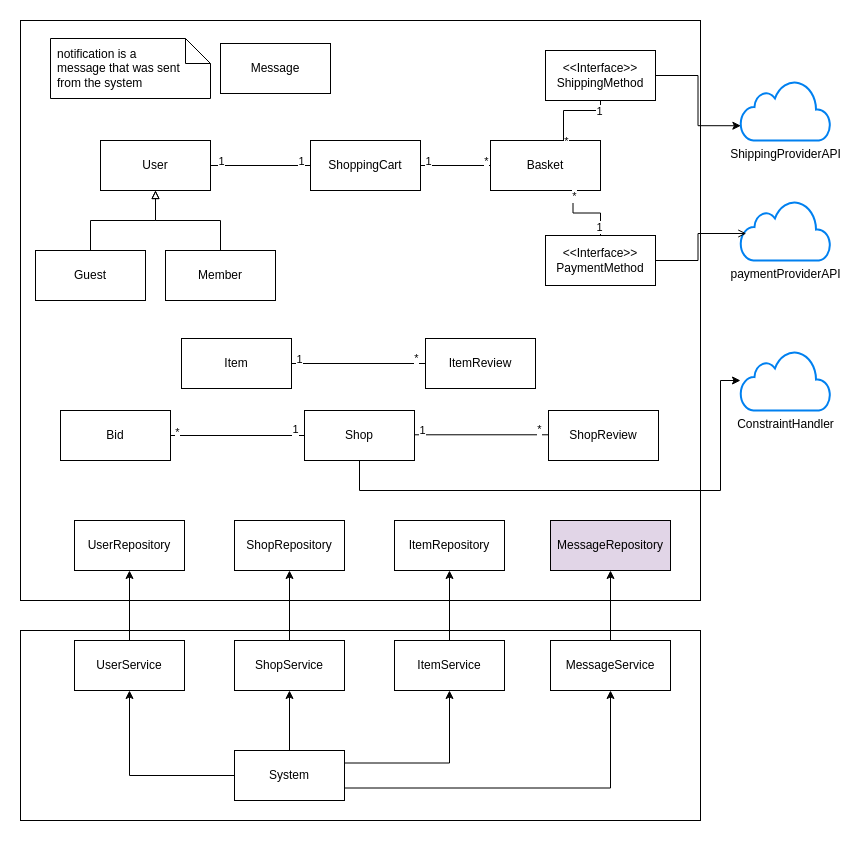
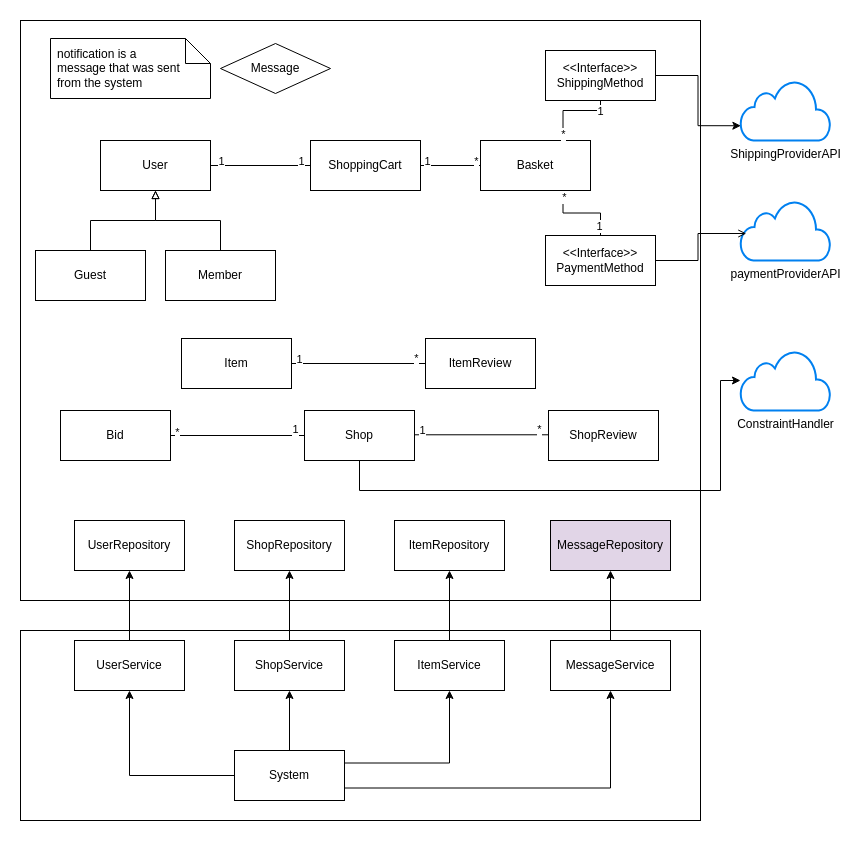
  <mxCell id="0" />
  <mxCell id="1" parent="0" />
  <mxCell id="2" value="" style="rounded=0;whiteSpace=wrap;html=1;" vertex="1" parent="1"><mxGeometry x="20" y="630" width="680" height="190" as="geometry" /></mxCell>
  <mxCell id="3" value="" style="rounded=0;whiteSpace=wrap;html=1;" vertex="1" parent="1"><mxGeometry x="20" y="20" width="680" height="580" as="geometry" /></mxCell>
  <mxCell id="4" value="User" style="html=1;whiteSpace=wrap;" vertex="1" parent="1"><mxGeometry x="100" y="140" width="110" height="50" as="geometry" /></mxCell>
  <mxCell id="5" style="edgeStyle=orthogonalEdgeStyle;rounded=0;orthogonalLoop=1;jettySize=auto;html=1;entryX=0.5;entryY=1;entryDx=0;entryDy=0;endArrow=block;endFill=0;" edge="1" parent="1" source="6" target="4"><mxGeometry relative="1" as="geometry" /></mxCell>
  <mxCell id="6" value="Guest" style="html=1;whiteSpace=wrap;" vertex="1" parent="1"><mxGeometry x="35" y="250" width="110" height="50" as="geometry" /></mxCell>
  <mxCell id="7" style="edgeStyle=orthogonalEdgeStyle;rounded=0;orthogonalLoop=1;jettySize=auto;html=1;entryX=0.5;entryY=1;entryDx=0;entryDy=0;endArrow=block;endFill=0;" edge="1" parent="1" source="8" target="4"><mxGeometry relative="1" as="geometry" /></mxCell>
  <mxCell id="8" value="Member" style="html=1;whiteSpace=wrap;" vertex="1" parent="1"><mxGeometry x="165" y="250" width="110" height="50" as="geometry" /></mxCell>
  <mxCell id="9" style="edgeStyle=orthogonalEdgeStyle;rounded=0;orthogonalLoop=1;jettySize=auto;html=1;exitX=0.5;exitY=1;exitDx=0;exitDy=0;" edge="1" parent="1" source="10" target="64"><mxGeometry relative="1" as="geometry"><Array as="points"><mxPoint x="359" y="490" /><mxPoint x="720" y="490" /><mxPoint x="720" y="380" /></Array></mxGeometry></mxCell>
  <mxCell id="10" value="Shop" style="html=1;whiteSpace=wrap;" vertex="1" parent="1"><mxGeometry x="304" y="410" width="110" height="50" as="geometry" /></mxCell>
- <mxCell id="11" value="Basket" style="html=1;whiteSpace=wrap;" vertex="1" parent="1"><mxGeometry x="490" y="140" width="110" height="50" as="geometry" /></mxCell>
+ <mxCell id="11" value="Basket" style="html=1;whiteSpace=wrap;" vertex="1" parent="1"><mxGeometry x="480" y="140" width="110" height="50" as="geometry" /></mxCell>
  <mxCell id="12" style="edgeStyle=orthogonalEdgeStyle;rounded=0;orthogonalLoop=1;jettySize=auto;html=1;entryX=0;entryY=0.5;entryDx=0;entryDy=0;endArrow=none;startFill=0;" edge="1" parent="1" source="15" target="52"><mxGeometry relative="1" as="geometry" /></mxCell>
  <mxCell id="13" value="*" style="edgeLabel;html=1;align=center;verticalAlign=middle;resizable=0;points=[];" vertex="1" connectable="0" parent="12"><mxGeometry x="0.857" relative="1" as="geometry"><mxPoint y="-6" as="offset" /></mxGeometry></mxCell>
  <mxCell id="14" value="1" style="edgeLabel;html=1;align=center;verticalAlign=middle;resizable=0;points=[];" vertex="1" connectable="0" parent="12"><mxGeometry x="-0.893" relative="1" as="geometry"><mxPoint y="-5" as="offset" /></mxGeometry></mxCell>
  <mxCell id="15" value="Item" style="html=1;whiteSpace=wrap;" vertex="1" parent="1"><mxGeometry x="181" y="338" width="110" height="50" as="geometry" /></mxCell>
  <mxCell id="16" style="edgeStyle=orthogonalEdgeStyle;rounded=0;orthogonalLoop=1;jettySize=auto;html=1;entryX=1;entryY=0.5;entryDx=0;entryDy=0;endArrow=none;startFill=0;" edge="1" parent="1" source="22" target="4"><mxGeometry relative="1" as="geometry" /></mxCell>
  <mxCell id="17" value="1" style="edgeLabel;html=1;align=center;verticalAlign=middle;resizable=0;points=[];" vertex="1" connectable="0" parent="16"><mxGeometry x="0.347" y="-3" relative="1" as="geometry"><mxPoint x="-23" y="-2" as="offset" /></mxGeometry></mxCell>
  <mxCell id="18" value="1" style="edgeLabel;html=1;align=center;verticalAlign=middle;resizable=0;points=[];" vertex="1" connectable="0" parent="16"><mxGeometry x="-0.86" relative="1" as="geometry"><mxPoint x="-3" y="-5" as="offset" /></mxGeometry></mxCell>
  <mxCell id="19" style="edgeStyle=orthogonalEdgeStyle;rounded=0;orthogonalLoop=1;jettySize=auto;html=1;exitX=1;exitY=0.5;exitDx=0;exitDy=0;entryX=0;entryY=0.5;entryDx=0;entryDy=0;endArrow=none;startFill=0;" edge="1" parent="1" source="22" target="11"><mxGeometry relative="1" as="geometry" /></mxCell>
  <mxCell id="20" value="1" style="edgeLabel;html=1;align=center;verticalAlign=middle;resizable=0;points=[];" vertex="1" connectable="0" parent="19"><mxGeometry x="-0.803" relative="1" as="geometry"><mxPoint y="-5" as="offset" /></mxGeometry></mxCell>
  <mxCell id="21" value="*" style="edgeLabel;html=1;align=center;verticalAlign=middle;resizable=0;points=[];" vertex="1" connectable="0" parent="19"><mxGeometry x="0.845" y="1" relative="1" as="geometry"><mxPoint y="-4" as="offset" /></mxGeometry></mxCell>
  <mxCell id="22" value="ShoppingCart" style="html=1;whiteSpace=wrap;" vertex="1" parent="1"><mxGeometry x="310" y="140" width="110" height="50" as="geometry" /></mxCell>
  <mxCell id="23" style="edgeStyle=orthogonalEdgeStyle;rounded=0;orthogonalLoop=1;jettySize=auto;html=1;entryX=0.75;entryY=1;entryDx=0;entryDy=0;endArrow=none;startFill=0;" edge="1" parent="1" source="26" target="11"><mxGeometry relative="1" as="geometry" /></mxCell>
  <mxCell id="24" value="1" style="edgeLabel;html=1;align=center;verticalAlign=middle;resizable=0;points=[];" vertex="1" connectable="0" parent="23"><mxGeometry x="-0.746" y="2" relative="1" as="geometry"><mxPoint as="offset" /></mxGeometry></mxCell>
  <mxCell id="25" value="*" style="edgeLabel;html=1;align=center;verticalAlign=middle;resizable=0;points=[];" vertex="1" connectable="0" parent="23"><mxGeometry x="0.844" y="-1" relative="1" as="geometry"><mxPoint as="offset" /></mxGeometry></mxCell>
  <mxCell id="26" value="&amp;lt;&amp;lt;Interface&amp;gt;&amp;gt;&lt;div&gt;PaymentMethod&lt;/div&gt;" style="html=1;whiteSpace=wrap;" vertex="1" parent="1"><mxGeometry x="545" y="235" width="110" height="50" as="geometry" /></mxCell>
  <mxCell id="27" style="edgeStyle=orthogonalEdgeStyle;rounded=0;orthogonalLoop=1;jettySize=auto;html=1;entryX=0.75;entryY=0;entryDx=0;entryDy=0;endArrow=none;startFill=0;" edge="1" parent="1" source="30" target="11"><mxGeometry relative="1" as="geometry"><Array as="points"><mxPoint x="600" y="110" /><mxPoint x="563" y="110" /></Array></mxGeometry></mxCell>
  <mxCell id="28" value="*" style="edgeLabel;html=1;align=center;verticalAlign=middle;resizable=0;points=[];" vertex="1" connectable="0" parent="27"><mxGeometry x="0.835" relative="1" as="geometry"><mxPoint as="offset" /></mxGeometry></mxCell>
  <mxCell id="29" value="1" style="edgeLabel;html=1;align=center;verticalAlign=middle;resizable=0;points=[];" vertex="1" connectable="0" parent="27"><mxGeometry x="-0.717" relative="1" as="geometry"><mxPoint as="offset" /></mxGeometry></mxCell>
  <mxCell id="30" value="&amp;lt;&amp;lt;Interface&amp;gt;&amp;gt;&lt;div&gt;ShippingMethod&lt;/div&gt;" style="html=1;whiteSpace=wrap;" vertex="1" parent="1"><mxGeometry x="545" y="50" width="110" height="50" as="geometry" /></mxCell>
  <mxCell id="31" value="ShopRepository" style="html=1;whiteSpace=wrap;" vertex="1" parent="1"><mxGeometry x="234" y="520" width="110" height="50" as="geometry" /></mxCell>
  <mxCell id="32" value="UserRepository" style="html=1;whiteSpace=wrap;" vertex="1" parent="1"><mxGeometry x="74" y="520" width="110" height="50" as="geometry" /></mxCell>
  <mxCell id="33" value="ItemRepository" style="html=1;whiteSpace=wrap;" vertex="1" parent="1"><mxGeometry x="394" y="520" width="110" height="50" as="geometry" /></mxCell>
  <mxCell id="34" style="edgeStyle=orthogonalEdgeStyle;rounded=0;orthogonalLoop=1;jettySize=auto;html=1;entryX=0.5;entryY=1;entryDx=0;entryDy=0;" edge="1" parent="1" source="38" target="42"><mxGeometry relative="1" as="geometry" /></mxCell>
  <mxCell id="35" style="edgeStyle=orthogonalEdgeStyle;rounded=0;orthogonalLoop=1;jettySize=auto;html=1;entryX=0.5;entryY=1;entryDx=0;entryDy=0;exitX=1;exitY=0.25;exitDx=0;exitDy=0;" edge="1" parent="1" source="38" target="44"><mxGeometry relative="1" as="geometry" /></mxCell>
  <mxCell id="36" style="edgeStyle=orthogonalEdgeStyle;rounded=0;orthogonalLoop=1;jettySize=auto;html=1;entryX=0.5;entryY=1;entryDx=0;entryDy=0;" edge="1" parent="1" source="38" target="40"><mxGeometry relative="1" as="geometry" /></mxCell>
  <mxCell id="37" style="edgeStyle=orthogonalEdgeStyle;rounded=0;orthogonalLoop=1;jettySize=auto;html=1;entryX=0.5;entryY=1;entryDx=0;entryDy=0;exitX=1;exitY=0.75;exitDx=0;exitDy=0;" edge="1" parent="1" source="38" target="50"><mxGeometry relative="1" as="geometry" /></mxCell>
  <mxCell id="38" value="System" style="html=1;whiteSpace=wrap;" vertex="1" parent="1"><mxGeometry x="234" y="750" width="110" height="50" as="geometry" /></mxCell>
  <mxCell id="39" style="edgeStyle=orthogonalEdgeStyle;rounded=0;orthogonalLoop=1;jettySize=auto;html=1;entryX=0.5;entryY=1;entryDx=0;entryDy=0;" edge="1" parent="1" source="40" target="31"><mxGeometry relative="1" as="geometry" /></mxCell>
  <mxCell id="40" value="ShopService" style="html=1;whiteSpace=wrap;" vertex="1" parent="1"><mxGeometry x="234" y="640" width="110" height="50" as="geometry" /></mxCell>
  <mxCell id="41" style="edgeStyle=orthogonalEdgeStyle;rounded=0;orthogonalLoop=1;jettySize=auto;html=1;entryX=0.5;entryY=1;entryDx=0;entryDy=0;" edge="1" parent="1" source="42" target="32"><mxGeometry relative="1" as="geometry" /></mxCell>
  <mxCell id="42" value="UserService" style="html=1;whiteSpace=wrap;" vertex="1" parent="1"><mxGeometry x="74" y="640" width="110" height="50" as="geometry" /></mxCell>
  <mxCell id="43" style="edgeStyle=orthogonalEdgeStyle;rounded=0;orthogonalLoop=1;jettySize=auto;html=1;entryX=0.5;entryY=1;entryDx=0;entryDy=0;" edge="1" parent="1" source="44" target="33"><mxGeometry relative="1" as="geometry" /></mxCell>
  <mxCell id="44" value="ItemService" style="html=1;whiteSpace=wrap;" vertex="1" parent="1"><mxGeometry x="394" y="640" width="110" height="50" as="geometry" /></mxCell>
  <mxCell id="45" value="ShippingProviderAPI" style="html=1;verticalLabelPosition=bottom;align=center;labelBackgroundColor=#ffffff;verticalAlign=top;strokeWidth=2;strokeColor=#0080F0;shadow=0;dashed=0;shape=mxgraph.ios7.icons.cloud;" vertex="1" parent="1"><mxGeometry x="740" y="80" width="90" height="60" as="geometry" /></mxCell>
  <mxCell id="46" value="paymentProviderAPI" style="html=1;verticalLabelPosition=bottom;align=center;labelBackgroundColor=#ffffff;verticalAlign=top;strokeWidth=2;strokeColor=#0080F0;shadow=0;dashed=0;shape=mxgraph.ios7.icons.cloud;" vertex="1" parent="1"><mxGeometry x="740" y="200" width="90" height="60" as="geometry" /></mxCell>
  <mxCell id="47" style="edgeStyle=orthogonalEdgeStyle;rounded=0;orthogonalLoop=1;jettySize=auto;html=1;entryX=0.065;entryY=0.55;entryDx=0;entryDy=0;entryPerimeter=0;endArrow=open;" edge="1" parent="1" source="26" target="46"><mxGeometry relative="1" as="geometry" /></mxCell>
  <mxCell id="48" style="edgeStyle=orthogonalEdgeStyle;rounded=0;orthogonalLoop=1;jettySize=auto;html=1;exitX=1;exitY=0.5;exitDx=0;exitDy=0;entryX=0.004;entryY=0.754;entryDx=0;entryDy=0;entryPerimeter=0;" edge="1" parent="1" source="30" target="45"><mxGeometry relative="1" as="geometry" /></mxCell>
  <mxCell id="49" style="edgeStyle=orthogonalEdgeStyle;rounded=0;orthogonalLoop=1;jettySize=auto;html=1;entryX=0.5;entryY=1;entryDx=0;entryDy=0;" edge="1" parent="1" source="50" target="51"><mxGeometry relative="1" as="geometry" /></mxCell>
  <mxCell id="50" value="MessageService" style="html=1;whiteSpace=wrap;" vertex="1" parent="1"><mxGeometry x="550" y="640" width="120" height="50" as="geometry" /></mxCell>
  <mxCell id="51" value="MessageRepository" style="html=1;whiteSpace=wrap;fillColor=#e1d5e7;" vertex="1" parent="1"><mxGeometry x="550" y="520" width="120" height="50" as="geometry" /></mxCell>
  <mxCell id="52" value="ItemReview" style="html=1;whiteSpace=wrap;" vertex="1" parent="1"><mxGeometry x="425" y="338" width="110" height="50" as="geometry" /></mxCell>
  <mxCell id="53" value="ShopReview" style="html=1;whiteSpace=wrap;" vertex="1" parent="1"><mxGeometry x="548" y="410" width="110" height="50" as="geometry" /></mxCell>
  <mxCell id="54" style="edgeStyle=orthogonalEdgeStyle;rounded=0;orthogonalLoop=1;jettySize=auto;html=1;entryX=0;entryY=0.5;entryDx=0;entryDy=0;endArrow=none;startFill=0;" edge="1" parent="1"><mxGeometry relative="1" as="geometry"><mxPoint x="414" y="434.29" as="sourcePoint" /><mxPoint x="548" y="434.29" as="targetPoint" /></mxGeometry></mxCell>
  <mxCell id="55" value="*" style="edgeLabel;html=1;align=center;verticalAlign=middle;resizable=0;points=[];" vertex="1" connectable="0" parent="54"><mxGeometry x="0.857" relative="1" as="geometry"><mxPoint y="-6" as="offset" /></mxGeometry></mxCell>
  <mxCell id="56" value="1" style="edgeLabel;html=1;align=center;verticalAlign=middle;resizable=0;points=[];" vertex="1" connectable="0" parent="54"><mxGeometry x="-0.893" relative="1" as="geometry"><mxPoint y="-5" as="offset" /></mxGeometry></mxCell>
- <mxCell id="57" value="Message" style="html=1;whiteSpace=wrap;" vertex="1" parent="1"><mxGeometry x="220" y="43" width="110" height="50" as="geometry" /></mxCell>
+ <mxCell id="57" value="Message" style="rhombus;html=1;whiteSpace=wrap;" vertex="1" parent="1"><mxGeometry x="220" y="43" width="110" height="50" as="geometry" /></mxCell>
  <mxCell id="58" value="" style="shape=note2;boundedLbl=1;whiteSpace=wrap;html=1;size=25;verticalAlign=top;align=left;spacingLeft=5;whiteSpace=wrap;" vertex="1" parent="1"><mxGeometry x="50" y="38" width="160" height="60" as="geometry" /></mxCell>
  <mxCell id="59" value="notification is a message that was sent from the system" style="resizeWidth=1;part=1;html=1;strokeColor=none;fillColor=none;align=left;spacingLeft=5;whiteSpace=wrap;" vertex="1" parent="58"><mxGeometry width="130" height="60" relative="1" as="geometry" /></mxCell>
  <mxCell id="60" style="edgeStyle=orthogonalEdgeStyle;rounded=0;orthogonalLoop=1;jettySize=auto;html=1;entryX=0;entryY=0.5;entryDx=0;entryDy=0;endArrow=none;startFill=0;" edge="1" parent="1" source="63" target="10"><mxGeometry relative="1" as="geometry" /></mxCell>
  <mxCell id="61" value="1" style="edgeLabel;html=1;align=center;verticalAlign=middle;resizable=0;points=[];" vertex="1" connectable="0" parent="60"><mxGeometry x="0.848" relative="1" as="geometry"><mxPoint y="-7" as="offset" /></mxGeometry></mxCell>
  <mxCell id="62" value="*" style="edgeLabel;html=1;align=center;verticalAlign=middle;resizable=0;points=[];" vertex="1" connectable="0" parent="60"><mxGeometry x="-0.097" y="1" relative="1" as="geometry"><mxPoint x="-55" y="-3" as="offset" /></mxGeometry></mxCell>
  <mxCell id="63" value="Bid" style="html=1;whiteSpace=wrap;" vertex="1" parent="1"><mxGeometry x="60" y="410" width="110" height="50" as="geometry" /></mxCell>
  <mxCell id="64" value="ConstraintHandler" style="html=1;verticalLabelPosition=bottom;align=center;labelBackgroundColor=#ffffff;verticalAlign=top;strokeWidth=2;strokeColor=#0080F0;shadow=0;dashed=0;shape=mxgraph.ios7.icons.cloud;" vertex="1" parent="1"><mxGeometry x="740" y="350" width="90" height="60" as="geometry" /></mxCell>
